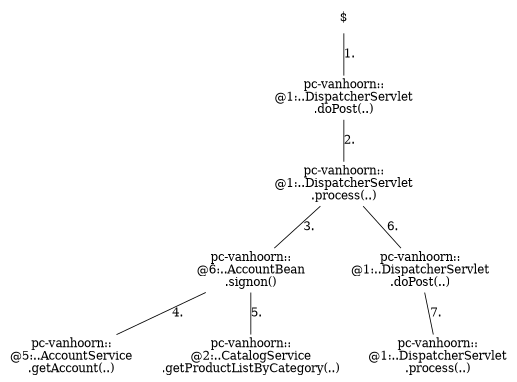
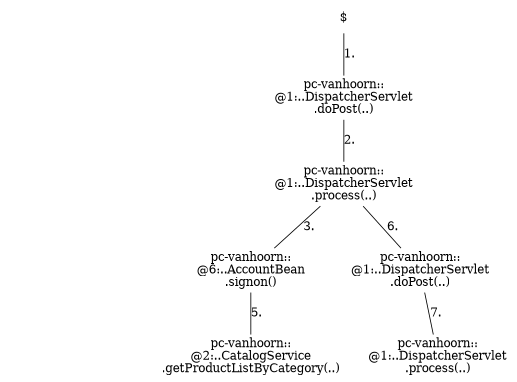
  digraph {
    node [shape=none]
    edge [arrowhead=none style=solid]
    n1 [label="$"]
    n2 [label="pc-vanhoorn::\n@1:..DispatcherServlet\n.doPost(..)"]
    n3 [label="pc-vanhoorn::\n@1:..DispatcherServlet\n.process(..)"]
    n4 [label="pc-vanhoorn::\n@6:..AccountBean\n.signon()"]
    n5 [label="pc-vanhoorn::\n@1:..DispatcherServlet\n.doPost(..)"]
-   n6 [label="pc-vanhoorn::\n@5:..AccountService\n.getAccount(..)"]
    n7 [label="pc-vanhoorn::\n@2:..CatalogService\n.getProductListByCategory(..)"]
    n8 [label="pc-vanhoorn::\n@1:..DispatcherServlet\n.process(..)"]
    n1 -> n2 [label=1.]
    n2 -> n3 [label=2.]
    n3 -> n4 [label=3.]
    n3 -> n5 [label=6.]
-   n4 -> n6 [label=4.]
    n4 -> n7 [label=5.]
    n5 -> n8 [label=7.]
  }
